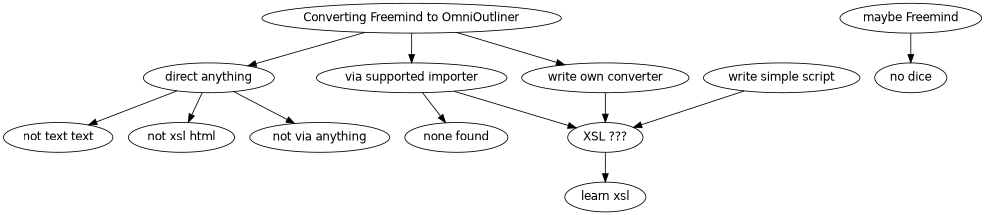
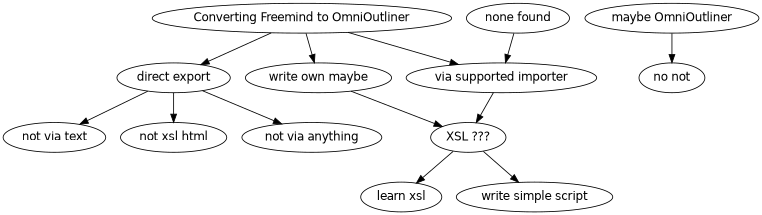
  digraph {
    fontname="DejaVu Sans"
    node [fontname="DejaVu Sans"]
    edge [fontname="DejaVu Sans"]
    n1 [label="Converting Freemind to OmniOutliner"]
-   n2 [label="direct anything"]
+   n2 [label="direct export"]
    n3 [label="via supported importer"]
-   n4 [label="write own converter"]
-   n5 [label="not text text"]
+   n4 [label="write own maybe"]
+   n5 [label="not via text"]
    n6 [label="not xsl html"]
    n7 [label="not via anything"]
    n8 [label="none found"]
    n9 [label="XSL ???"]
-   n10 [label="maybe Freemind"]
-   n11 [label="no dice"]
+   n10 [label="maybe OmniOutliner"]
+   n11 [label="no not"]
    n12 [label="learn xsl"]
    n13 [label="write simple script"]
    n1 -> n2
    n1 -> n3
    n1 -> n4
    n2 -> n5
    n2 -> n6
    n2 -> n7
-   n3 -> n8
+   n8 -> n3
    n3 -> n9
    n4 -> n9
    n9 -> n12
-   n13 -> n9
+   n9 -> n13
    n10 -> n11
  }
